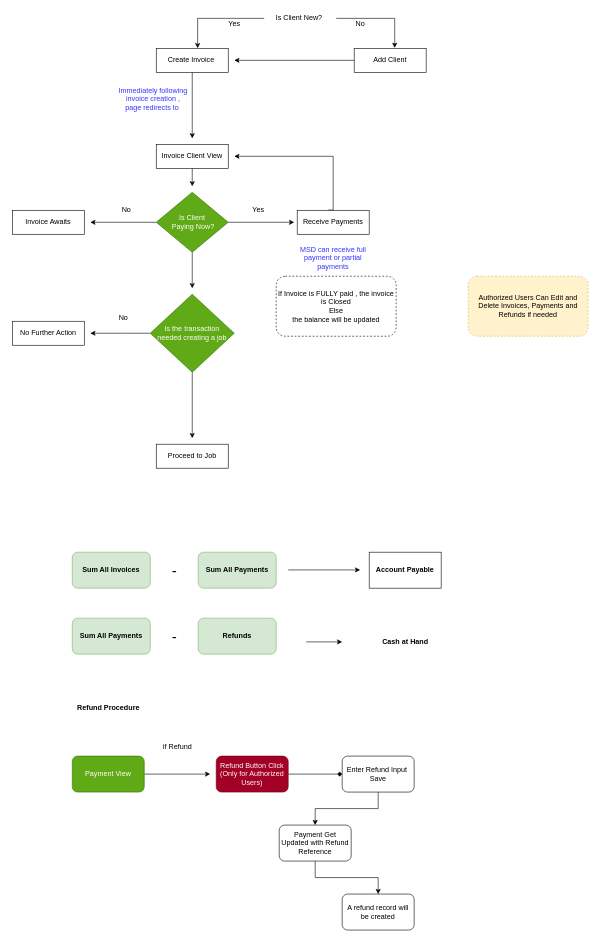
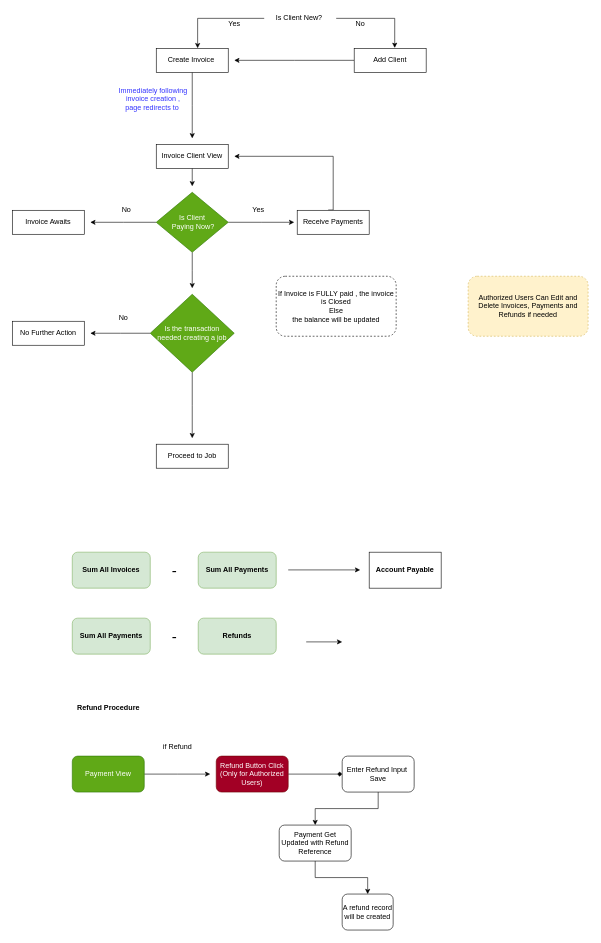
  <mxCell id="0" />
  <mxCell id="1" parent="0" />
  <mxCell id="2" style="edgeStyle=orthogonalEdgeStyle;rounded=0;orthogonalLoop=1;jettySize=auto;html=1;entryX=0.575;entryY=-0.004;entryDx=0;entryDy=0;entryPerimeter=0;" parent="1" source="4" target="6" edge="1"><mxGeometry relative="1" as="geometry" /></mxCell>
  <mxCell id="3" style="edgeStyle=orthogonalEdgeStyle;rounded=0;orthogonalLoop=1;jettySize=auto;html=1;entryX=0.563;entryY=-0.018;entryDx=0;entryDy=0;entryPerimeter=0;" parent="1" source="4" target="9" edge="1"><mxGeometry relative="1" as="geometry" /></mxCell>
  <mxCell id="4" value="Is Client New?&amp;nbsp;" style="text;html=1;strokeColor=none;fillColor=none;align=center;verticalAlign=middle;whiteSpace=wrap;rounded=0;" parent="1" vertex="1"><mxGeometry x="440" y="20" width="120" height="20" as="geometry" /></mxCell>
  <mxCell id="5" style="edgeStyle=orthogonalEdgeStyle;rounded=0;orthogonalLoop=1;jettySize=auto;html=1;" parent="1" source="6" edge="1"><mxGeometry relative="1" as="geometry"><mxPoint x="320" y="230" as="targetPoint" /></mxGeometry></mxCell>
  <mxCell id="6" value="Create Invoice&amp;nbsp;" style="whiteSpace=wrap;html=1;" parent="1" vertex="1"><mxGeometry x="260" y="80" width="120" height="40" as="geometry" /></mxCell>
  <mxCell id="7" value="Yes" style="text;html=1;align=center;verticalAlign=middle;resizable=0;points=[];autosize=1;" parent="1" vertex="1"><mxGeometry x="370" y="30" width="40" height="20" as="geometry" /></mxCell>
  <mxCell id="8" style="edgeStyle=orthogonalEdgeStyle;rounded=0;orthogonalLoop=1;jettySize=auto;html=1;" parent="1" source="9" edge="1"><mxGeometry relative="1" as="geometry"><mxPoint x="390" y="100" as="targetPoint" /></mxGeometry></mxCell>
  <mxCell id="9" value="Add Client" style="whiteSpace=wrap;html=1;" parent="1" vertex="1"><mxGeometry x="590" y="80" width="120" height="40" as="geometry" /></mxCell>
  <mxCell id="10" value="No" style="text;html=1;align=center;verticalAlign=middle;resizable=0;points=[];autosize=1;" parent="1" vertex="1"><mxGeometry x="585" y="30" width="30" height="20" as="geometry" /></mxCell>
  <mxCell id="11" style="edgeStyle=orthogonalEdgeStyle;rounded=0;orthogonalLoop=1;jettySize=auto;html=1;fontColor=#000000;" parent="1" source="12" edge="1"><mxGeometry relative="1" as="geometry"><mxPoint x="320" y="310" as="targetPoint" /></mxGeometry></mxCell>
  <mxCell id="12" value="Invoice Client View" style="whiteSpace=wrap;html=1;" parent="1" vertex="1"><mxGeometry x="260" y="240" width="120" height="40" as="geometry" /></mxCell>
  <mxCell id="13" value="Immediately following invoice creation , page redirects to&amp;nbsp;" style="text;html=1;align=center;verticalAlign=middle;whiteSpace=wrap;rounded=0;fontColor=#3333FF;" parent="1" vertex="1"><mxGeometry x="195" y="140" width="120" height="50" as="geometry" /></mxCell>
  <mxCell id="14" style="edgeStyle=orthogonalEdgeStyle;rounded=0;orthogonalLoop=1;jettySize=auto;html=1;fontColor=#000000;" parent="1" source="17" edge="1"><mxGeometry relative="1" as="geometry"><mxPoint x="150" y="370" as="targetPoint" /></mxGeometry></mxCell>
  <mxCell id="15" style="edgeStyle=orthogonalEdgeStyle;rounded=0;orthogonalLoop=1;jettySize=auto;html=1;fontColor=#000000;" parent="1" source="17" edge="1"><mxGeometry relative="1" as="geometry"><mxPoint x="490" y="370" as="targetPoint" /></mxGeometry></mxCell>
  <mxCell id="16" style="edgeStyle=orthogonalEdgeStyle;rounded=0;orthogonalLoop=1;jettySize=auto;html=1;fontColor=#000000;" parent="1" source="17" edge="1"><mxGeometry relative="1" as="geometry"><mxPoint x="320" y="480" as="targetPoint" /></mxGeometry></mxCell>
  <mxCell id="17" value="Is Client&lt;br&gt;&amp;nbsp;Paying Now?" style="rhombus;whiteSpace=wrap;html=1;labelBackgroundColor=none;fontColor=#ffffff;fillColor=#60a917;strokeColor=#2D7600;" parent="1" vertex="1"><mxGeometry x="260" y="320" width="120" height="100" as="geometry" /></mxCell>
  <mxCell id="18" value="No" style="text;html=1;align=center;verticalAlign=middle;resizable=0;points=[];autosize=1;fontColor=#000000;" parent="1" vertex="1"><mxGeometry x="195" y="340" width="30" height="20" as="geometry" /></mxCell>
  <mxCell id="19" value="Invoice Awaits&lt;br&gt;" style="whiteSpace=wrap;html=1;labelBackgroundColor=none;fontColor=#000000;" parent="1" vertex="1"><mxGeometry x="20" y="350" width="120" height="40" as="geometry" /></mxCell>
  <mxCell id="20" style="edgeStyle=orthogonalEdgeStyle;rounded=0;orthogonalLoop=1;jettySize=auto;html=1;fontColor=#000000;exitX=0.431;exitY=-0.012;exitDx=0;exitDy=0;exitPerimeter=0;" parent="1" source="21" edge="1"><mxGeometry relative="1" as="geometry"><mxPoint x="390" y="260" as="targetPoint" /><Array as="points"><mxPoint x="555" y="350" /><mxPoint x="555" y="260" /></Array></mxGeometry></mxCell>
  <mxCell id="21" value="Receive Payments" style="whiteSpace=wrap;html=1;labelBackgroundColor=none;fontColor=#000000;" parent="1" vertex="1"><mxGeometry x="495" y="350" width="120" height="40" as="geometry" /></mxCell>
  <mxCell id="22" value="Yes" style="text;html=1;align=center;verticalAlign=middle;resizable=0;points=[];autosize=1;fontColor=#000000;" parent="1" vertex="1"><mxGeometry x="410" y="340" width="40" height="20" as="geometry" /></mxCell>
- <mxCell id="23" value="MSD can receive full payment or partial payments" style="text;html=1;align=center;verticalAlign=middle;whiteSpace=wrap;rounded=0;fontColor=#3333FF;" parent="1" vertex="1"><mxGeometry x="495" y="400" width="120" height="60" as="geometry" /></mxCell>
  <mxCell id="24" value="If Invoice is FULLY paid , the invoice is Closed&lt;br&gt;Else&lt;br&gt;the balance will be updated" style="rounded=1;whiteSpace=wrap;html=1;labelBackgroundColor=none;fontColor=#000000;dashed=1;" parent="1" vertex="1"><mxGeometry x="460" y="460" width="200" height="100" as="geometry" /></mxCell>
  <mxCell id="25" style="edgeStyle=orthogonalEdgeStyle;rounded=0;orthogonalLoop=1;jettySize=auto;html=1;fontColor=#000000;" parent="1" source="27" edge="1"><mxGeometry relative="1" as="geometry"><mxPoint x="150" y="555" as="targetPoint" /></mxGeometry></mxCell>
  <mxCell id="26" style="edgeStyle=orthogonalEdgeStyle;rounded=0;orthogonalLoop=1;jettySize=auto;html=1;fontColor=#000000;" parent="1" source="27" edge="1"><mxGeometry relative="1" as="geometry"><mxPoint x="320" y="730" as="targetPoint" /></mxGeometry></mxCell>
  <mxCell id="27" value="Is the transaction &lt;br&gt;needed creating a job" style="rhombus;whiteSpace=wrap;html=1;labelBackgroundColor=none;fontColor=#ffffff;fillColor=#60a917;strokeColor=#2D7600;" parent="1" vertex="1"><mxGeometry x="250" y="490" width="140" height="130" as="geometry" /></mxCell>
  <mxCell id="28" value="No Further Action" style="whiteSpace=wrap;html=1;labelBackgroundColor=none;fontColor=#000000;" parent="1" vertex="1"><mxGeometry x="20" y="535" width="120" height="40" as="geometry" /></mxCell>
  <mxCell id="29" value="No" style="text;html=1;align=center;verticalAlign=middle;resizable=0;points=[];autosize=1;fontColor=#000000;" parent="1" vertex="1"><mxGeometry x="190" y="520" width="30" height="20" as="geometry" /></mxCell>
  <mxCell id="30" value="Proceed to Job" style="whiteSpace=wrap;html=1;labelBackgroundColor=none;fontColor=#000000;" parent="1" vertex="1"><mxGeometry x="260" y="740" width="120" height="40" as="geometry" /></mxCell>
  <mxCell id="31" value="&lt;b&gt;&lt;font style=&quot;font-size: 12px&quot;&gt;Sum All Invoices&lt;/font&gt;&lt;/b&gt;" style="rounded=1;whiteSpace=wrap;html=1;fillColor=#d5e8d4;strokeColor=#82b366;" vertex="1" parent="1"><mxGeometry x="120" y="920" width="130" height="60" as="geometry" /></mxCell>
  <mxCell id="32" value="Account Payable" style="whiteSpace=wrap;html=1;fontStyle=1;rounded=0;" vertex="1" parent="1"><mxGeometry x="615" y="920" width="120" height="60" as="geometry" /></mxCell>
  <mxCell id="33" value="&lt;font style=&quot;font-size: 25px&quot;&gt;-&lt;/font&gt;" style="text;html=1;align=center;verticalAlign=middle;resizable=0;points=[];autosize=1;" vertex="1" parent="1"><mxGeometry x="280" y="940" width="20" height="20" as="geometry" /></mxCell>
  <mxCell id="34" style="edgeStyle=orthogonalEdgeStyle;rounded=0;orthogonalLoop=1;jettySize=auto;html=1;" edge="1" parent="1"><mxGeometry relative="1" as="geometry"><mxPoint x="600" y="949.58" as="targetPoint" /><mxPoint x="480" y="949.58" as="sourcePoint" /></mxGeometry></mxCell>
  <mxCell id="35" value="&lt;b&gt;&lt;font style=&quot;font-size: 12px&quot;&gt;Sum All Payments&lt;/font&gt;&lt;/b&gt;" style="rounded=1;whiteSpace=wrap;html=1;fillColor=#d5e8d4;strokeColor=#82b366;" vertex="1" parent="1"><mxGeometry x="330" y="920" width="130" height="60" as="geometry" /></mxCell>
  <mxCell id="36" style="edgeStyle=orthogonalEdgeStyle;rounded=0;orthogonalLoop=1;jettySize=auto;html=1;" edge="1" parent="1"><mxGeometry relative="1" as="geometry"><mxPoint x="570" y="1069.58" as="targetPoint" /><mxPoint x="510" y="1069.58" as="sourcePoint" /></mxGeometry></mxCell>
  <mxCell id="37" value="&lt;b&gt;&lt;font style=&quot;font-size: 12px&quot;&gt;Sum All Payments&lt;/font&gt;&lt;/b&gt;" style="rounded=1;whiteSpace=wrap;html=1;fillColor=#d5e8d4;strokeColor=#82b366;" vertex="1" parent="1"><mxGeometry x="120" y="1030" width="130" height="60" as="geometry" /></mxCell>
- <mxCell id="38" value="Cash at Hand" style="text;html=1;align=center;verticalAlign=middle;resizable=0;points=[];autosize=1;fontStyle=1" vertex="1" parent="1"><mxGeometry x="630" y="1060" width="90" height="20" as="geometry" /></mxCell>
  <mxCell id="39" value="&lt;font style=&quot;font-size: 25px&quot;&gt;-&lt;/font&gt;" style="text;html=1;align=center;verticalAlign=middle;resizable=0;points=[];autosize=1;" vertex="1" parent="1"><mxGeometry x="280" y="1050" width="20" height="20" as="geometry" /></mxCell>
  <mxCell id="40" value="&lt;b&gt;Refunds&lt;/b&gt;" style="rounded=1;whiteSpace=wrap;html=1;fillColor=#d5e8d4;strokeColor=#82b366;" vertex="1" parent="1"><mxGeometry x="330" y="1030" width="130" height="60" as="geometry" /></mxCell>
  <mxCell id="41" style="edgeStyle=orthogonalEdgeStyle;rounded=0;orthogonalLoop=1;jettySize=auto;html=1;" edge="1" parent="1" source="42"><mxGeometry relative="1" as="geometry"><mxPoint x="350" y="1290" as="targetPoint" /></mxGeometry></mxCell>
  <mxCell id="42" value="Payment View" style="rounded=1;whiteSpace=wrap;html=1;fillColor=#60a917;strokeColor=#2D7600;fontColor=#ffffff;" vertex="1" parent="1"><mxGeometry x="120" y="1260" width="120" height="60" as="geometry" /></mxCell>
  <mxCell id="43" value="&lt;b&gt;Refund Procedure&lt;/b&gt;" style="text;html=1;align=center;verticalAlign=middle;resizable=0;points=[];autosize=1;" vertex="1" parent="1"><mxGeometry x="120" y="1170" width="120" height="20" as="geometry" /></mxCell>
  <mxCell id="44" value="if Refund" style="text;html=1;align=center;verticalAlign=middle;resizable=0;points=[];autosize=1;" vertex="1" parent="1"><mxGeometry x="265" y="1235" width="60" height="20" as="geometry" /></mxCell>
  <mxCell id="45" style="edgeStyle=orthogonalEdgeStyle;rounded=0;orthogonalLoop=1;jettySize=auto;html=1;entryX=0;entryY=0.5;entryDx=0;entryDy=0;endArrow=diamond;" edge="1" parent="1" source="46" target="48"><mxGeometry relative="1" as="geometry" /></mxCell>
  <mxCell id="46" value="Refund Button Click&lt;br&gt;(Only for Authorized Users)" style="rounded=1;whiteSpace=wrap;html=1;fillColor=#a20025;strokeColor=#6F0000;fontColor=#ffffff;" vertex="1" parent="1"><mxGeometry x="360" y="1260" width="120" height="60" as="geometry" /></mxCell>
  <mxCell id="47" style="edgeStyle=orthogonalEdgeStyle;rounded=0;orthogonalLoop=1;jettySize=auto;html=1;entryX=0.5;entryY=0;entryDx=0;entryDy=0;" edge="1" parent="1" source="48" target="50"><mxGeometry relative="1" as="geometry" /></mxCell>
  <mxCell id="48" value="Enter Refund Input&amp;nbsp;&lt;br&gt;Save" style="rounded=1;whiteSpace=wrap;html=1;" vertex="1" parent="1"><mxGeometry x="570" y="1260" width="120" height="60" as="geometry" /></mxCell>
  <mxCell id="49" style="edgeStyle=orthogonalEdgeStyle;rounded=0;orthogonalLoop=1;jettySize=auto;html=1;entryX=0.5;entryY=0;entryDx=0;entryDy=0;" edge="1" parent="1" source="50" target="51"><mxGeometry relative="1" as="geometry" /></mxCell>
  <mxCell id="50" value="Payment Get Updated with Refund Reference" style="rounded=1;whiteSpace=wrap;html=1;" vertex="1" parent="1"><mxGeometry x="465" y="1375" width="120" height="60" as="geometry" /></mxCell>
- <mxCell id="51" value="A refund record will be created" style="rounded=1;whiteSpace=wrap;html=1;" vertex="1" parent="1"><mxGeometry x="570" y="1490" width="120" height="60" as="geometry" /></mxCell>
+ <mxCell id="51" value="A refund record will be created" style="rounded=1;whiteSpace=wrap;html=1;" vertex="1" parent="1"><mxGeometry x="570" y="1490" width="85" height="60" as="geometry" /></mxCell>
  <mxCell id="52" value="Authorized Users Can Edit and Delete Invoices, Payments and Refunds if needed" style="rounded=1;whiteSpace=wrap;html=1;labelBackgroundColor=none;dashed=1;fillColor=#fff2cc;strokeColor=#d6b656;" vertex="1" parent="1"><mxGeometry x="780" y="460" width="200" height="100" as="geometry" /></mxCell>
